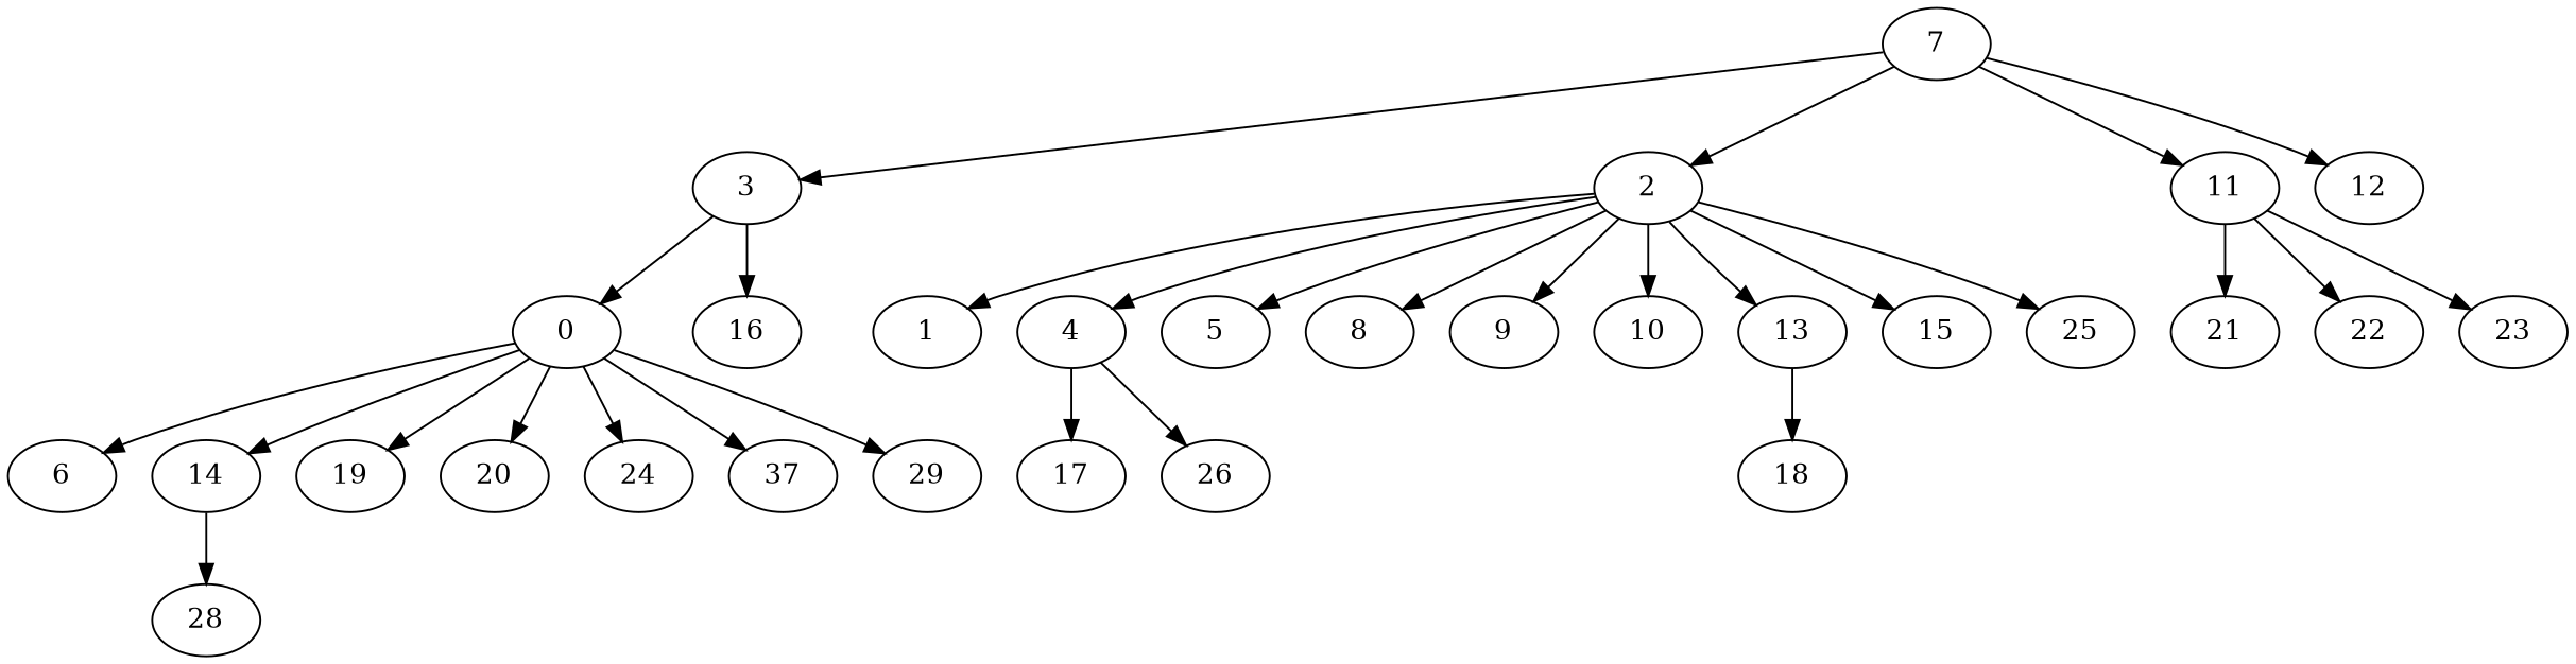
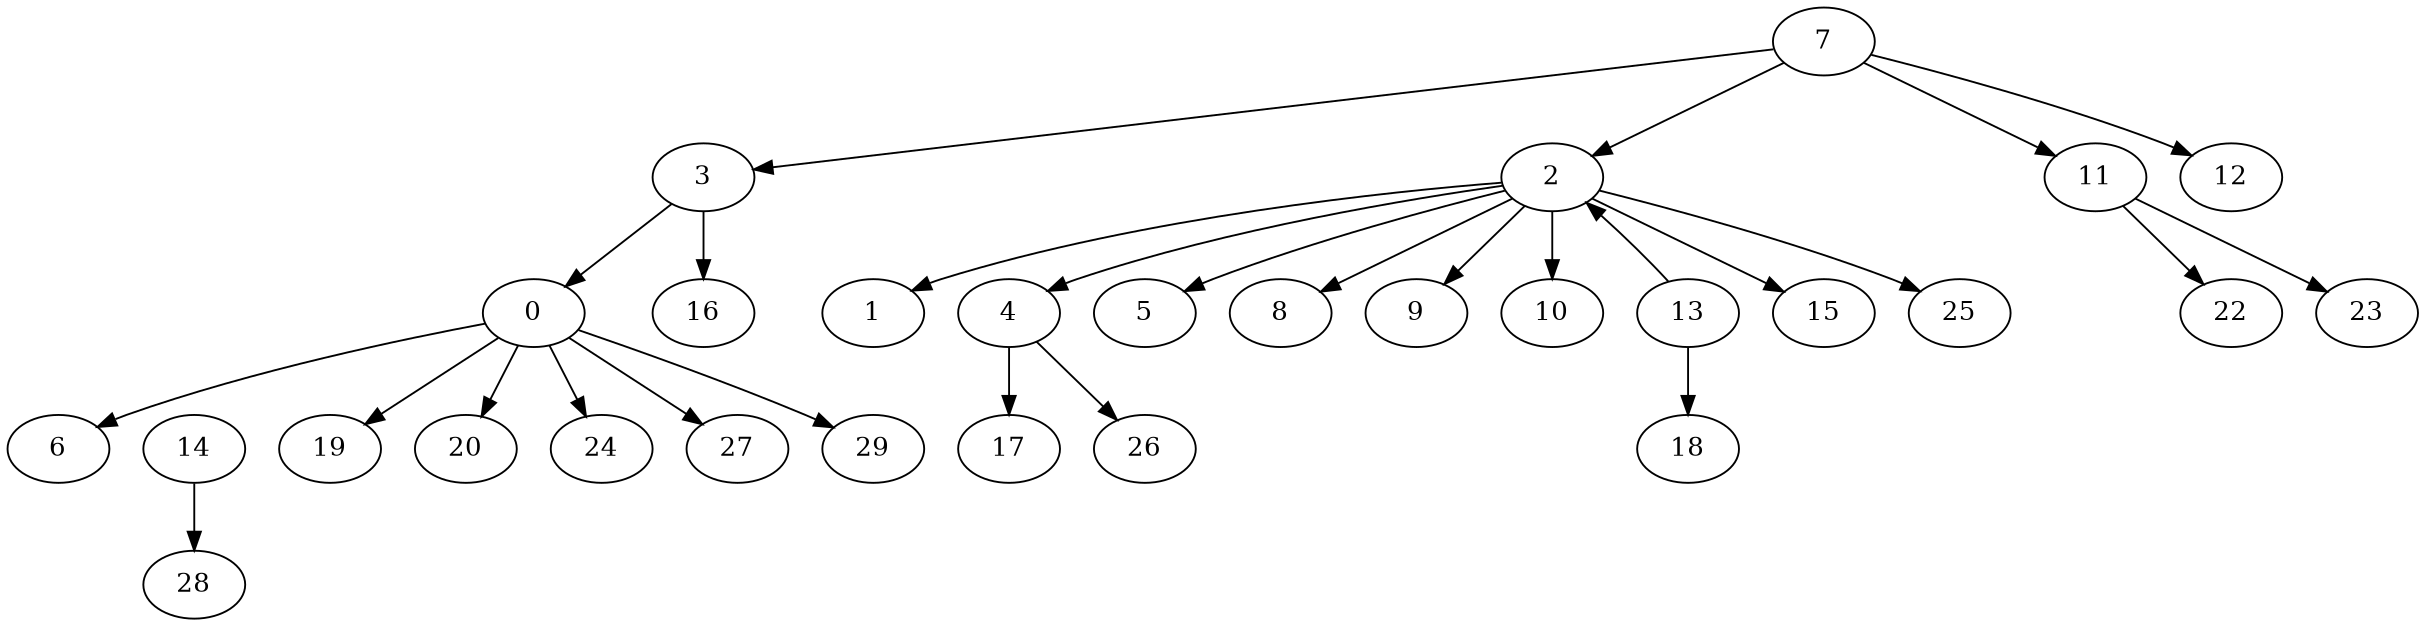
  digraph {
    7
    3
    2
    11
    12
    0
    16
    1
    4
    5
    8
    9
    10
    13
    15
    25
-   21
    22
    23
    6
    14
    19
    20
    24
-   27 [label=37]
+   27
    29
    17
    26
    18
    28
    7 -> 3
    7 -> 2
    7 -> 11
    7 -> 12
    3 -> 0
    3 -> 16
    2 -> 1
    2 -> 4
    2 -> 5
    2 -> 8
    2 -> 9
    2 -> 10
-   2 -> 13
+   13 -> 2
    2 -> 15
    2 -> 25
-   11 -> 21
    11 -> 22
    11 -> 23
    0 -> 6
-   0 -> 14
    0 -> 19
    0 -> 20
    0 -> 24
    0 -> 27
    0 -> 29
    4 -> 17
    4 -> 26
    13 -> 18
    14 -> 28
  }
